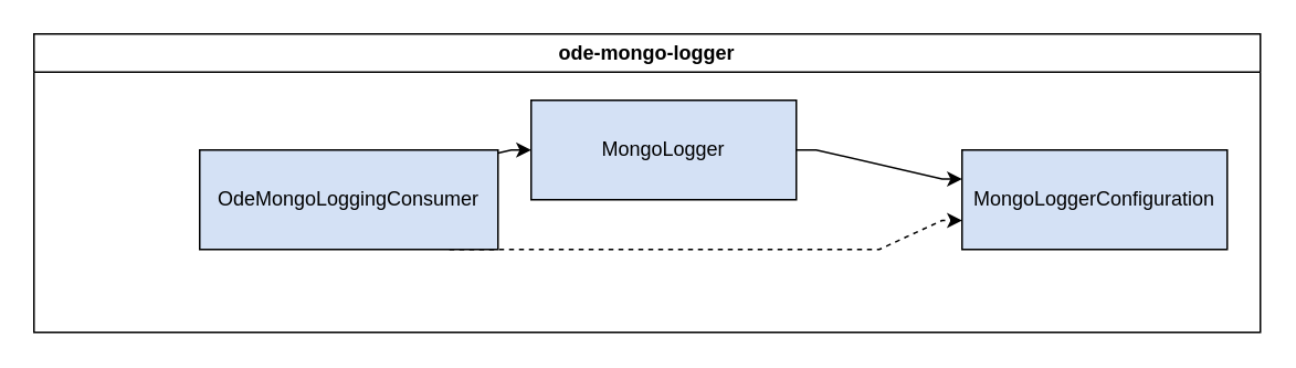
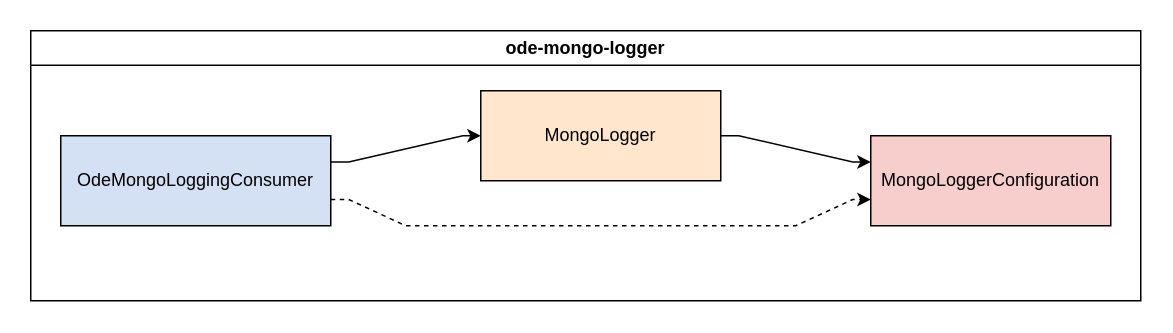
  <mxCell id="0" />
  <mxCell id="1" parent="0" />
  <mxCell id="2" style="edgeStyle=orthogonalEdgeStyle;rounded=0;orthogonalLoop=1;jettySize=auto;html=1;noEdgeStyle=1;orthogonal=1;" edge="1" parent="1" source="3" target="7"><mxGeometry relative="1" as="geometry"><Array as="points"><mxPoint x="492" y="90" /><mxPoint x="568" y="107.5" /></Array></mxGeometry></mxCell>
- <mxCell id="3" value="MongoLogger" style="rounded=0;whiteSpace=wrap;html=1;fillColor=#D4E1F5;container=0;" parent="1" vertex="1"><mxGeometry x="320" width="160" height="60" as="geometry" y="60" /></mxCell>
+ <mxCell id="3" value="MongoLogger" style="rounded=0;whiteSpace=wrap;html=1;fillColor=#ffe6cc;container=0;" parent="1" vertex="1"><mxGeometry x="320" width="160" height="60" as="geometry" y="60" /></mxCell>
  <mxCell id="4" style="edgeStyle=orthogonalEdgeStyle;rounded=0;orthogonalLoop=1;jettySize=auto;html=1;noEdgeStyle=1;orthogonal=1;" edge="1" parent="1" source="6" target="3"><mxGeometry relative="1" as="geometry"><Array as="points"><mxPoint x="232" y="107.5" /><mxPoint x="308" y="90" /></Array></mxGeometry></mxCell>
  <mxCell id="5" style="edgeStyle=orthogonalEdgeStyle;rounded=0;orthogonalLoop=1;jettySize=auto;html=1;noEdgeStyle=1;orthogonal=1;dashed=1;" edge="1" parent="1" source="6" target="7"><mxGeometry relative="1" as="geometry"><Array as="points"><mxPoint x="232" y="132.5" /><mxPoint x="270" y="150" /><mxPoint x="530" y="150" /><mxPoint x="568" y="132.5" /></Array></mxGeometry></mxCell>
- <mxCell id="6" value="OdeMongoLoggingConsumer" style="rounded=0;whiteSpace=wrap;html=1;fillColor=#D4E1F5;container=0;" vertex="1" parent="1"><mxGeometry x="120" y="90" width="180" height="60" as="geometry" /></mxCell>
- <mxCell id="7" value="MongoLoggerConfiguration" style="rounded=0;whiteSpace=wrap;html=1;fillColor=#D4E1F5;container=0;" vertex="1" parent="1"><mxGeometry x="580" y="90" width="160" height="60" as="geometry" /></mxCell>
+ <mxCell id="6" value="OdeMongoLoggingConsumer" style="rounded=0;whiteSpace=wrap;html=1;fillColor=#D4E1F5;container=0;" vertex="1" parent="1"><mxGeometry y="90" width="180" height="60" as="geometry" x="40" /></mxCell>
+ <mxCell id="7" value="MongoLoggerConfiguration" style="rounded=0;whiteSpace=wrap;html=1;fillColor=#f8cecc;container=0;" vertex="1" parent="1"><mxGeometry x="580" y="90" width="160" height="60" as="geometry" /></mxCell>
  <mxCell id="8" value="ode-mongo-logger" style="swimlane;whiteSpace=wrap;html=1;" vertex="1" parent="1"><mxGeometry x="20" y="20" width="740" height="180" as="geometry" /></mxCell>
